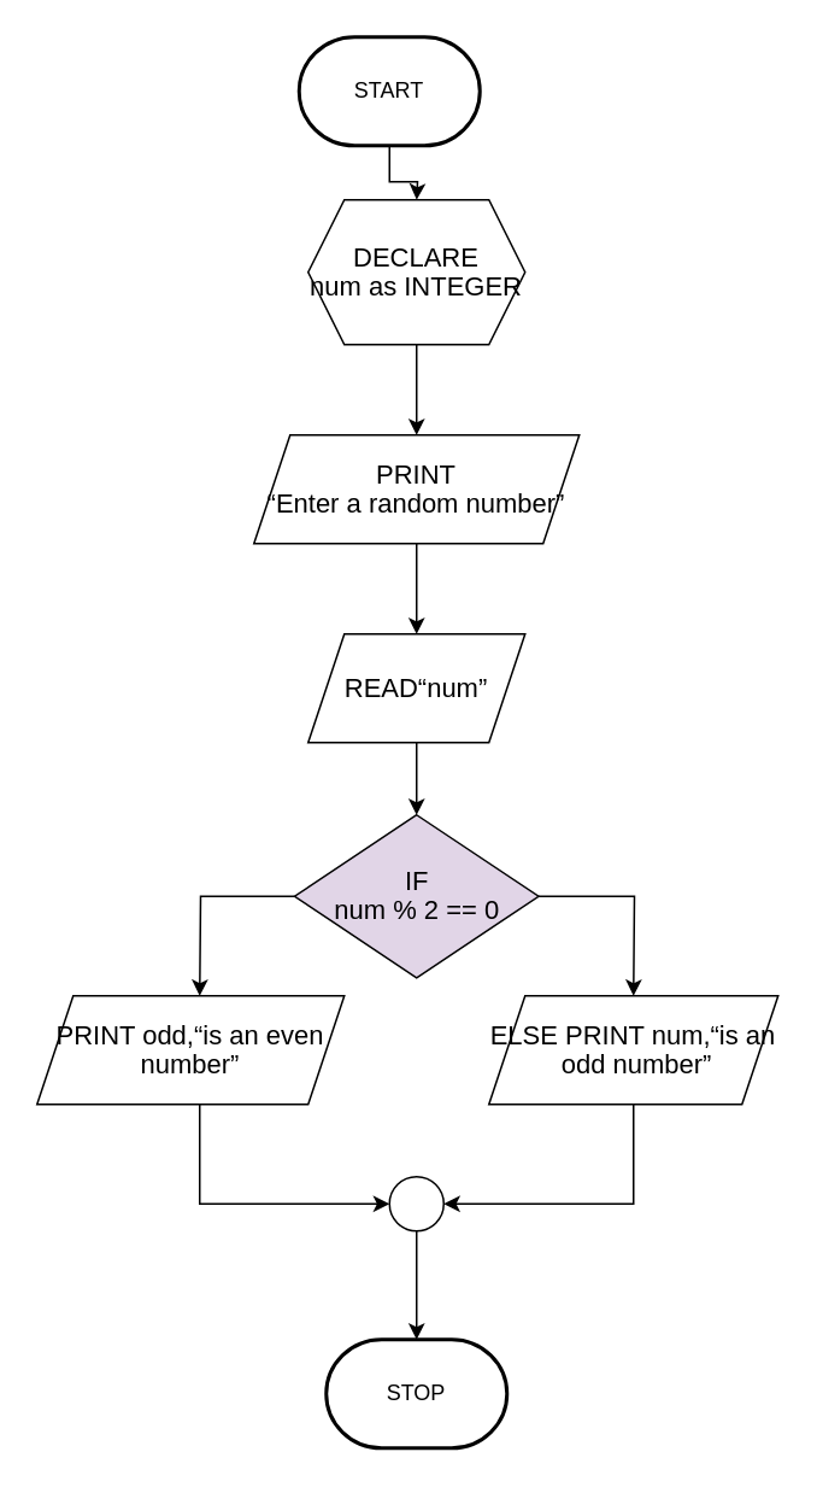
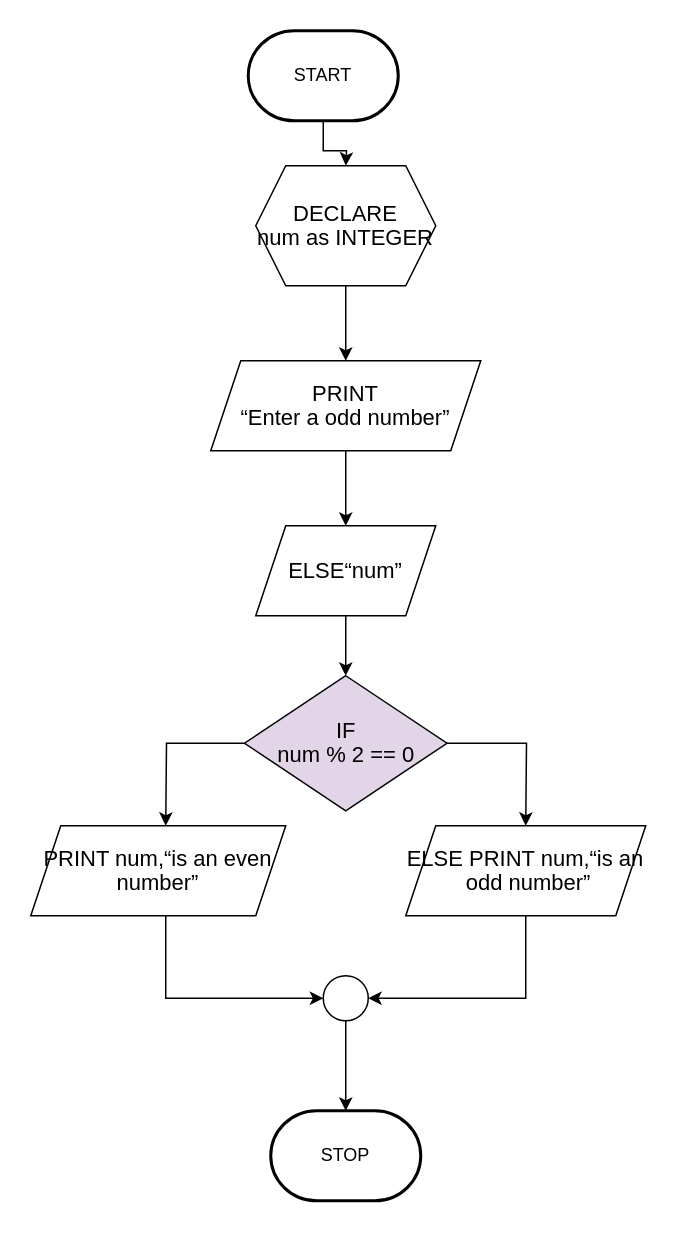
  <mxCell id="0" />
  <mxCell id="1" parent="0" />
  <mxCell id="2" style="edgeStyle=orthogonalEdgeStyle;rounded=0;orthogonalLoop=1;jettySize=auto;html=1;" edge="1" parent="1" source="3"><mxGeometry relative="1" as="geometry"><mxPoint x="230" y="110" as="targetPoint" /></mxGeometry></mxCell>
  <mxCell id="3" value="START" style="strokeWidth=2;html=1;shape=mxgraph.flowchart.terminator;whiteSpace=wrap;" vertex="1" parent="1"><mxGeometry x="165" y="20" width="100" height="60" as="geometry" /></mxCell>
  <mxCell id="4" style="edgeStyle=orthogonalEdgeStyle;rounded=0;orthogonalLoop=1;jettySize=auto;html=1;" edge="1" parent="1" source="5"><mxGeometry relative="1" as="geometry"><mxPoint x="230" y="240" as="targetPoint" /></mxGeometry></mxCell>
  <mxCell id="5" value="&lt;span style=&quot;font-size: 11pt; line-height: 103%; font-family: Calibri, sans-serif;&quot;&gt;DECLARE&lt;br/&gt;num as INTEGER&lt;/span&gt;" style="shape=hexagon;perimeter=hexagonPerimeter2;whiteSpace=wrap;html=1;fixedSize=1;" vertex="1" parent="1"><mxGeometry x="170" y="110" width="120" height="80" as="geometry" /></mxCell>
  <mxCell id="6" style="edgeStyle=orthogonalEdgeStyle;rounded=0;orthogonalLoop=1;jettySize=auto;html=1;" edge="1" parent="1" source="7"><mxGeometry relative="1" as="geometry"><mxPoint x="230" y="350" as="targetPoint" /></mxGeometry></mxCell>
- <mxCell id="7" value="&lt;span style=&quot;font-size: 11pt; line-height: 103%; font-family: Calibri, sans-serif;&quot;&gt;PRINT&lt;br/&gt;“Enter a random number”&lt;/span&gt;" style="shape=parallelogram;perimeter=parallelogramPerimeter;whiteSpace=wrap;html=1;fixedSize=1;" vertex="1" parent="1"><mxGeometry x="140" y="240" width="180" height="60" as="geometry" /></mxCell>
+ <mxCell id="7" value="&lt;span style=&quot;font-size: 11pt; line-height: 103%; font-family: Calibri, sans-serif;&quot;&gt;PRINT&lt;br/&gt;“Enter a odd number”&lt;/span&gt;" style="shape=parallelogram;perimeter=parallelogramPerimeter;whiteSpace=wrap;html=1;fixedSize=1;" vertex="1" parent="1"><mxGeometry x="140" y="240" width="180" height="60" as="geometry" /></mxCell>
  <mxCell id="8" style="edgeStyle=orthogonalEdgeStyle;rounded=0;orthogonalLoop=1;jettySize=auto;html=1;" edge="1" parent="1" source="9"><mxGeometry relative="1" as="geometry"><mxPoint x="230" y="450" as="targetPoint" /></mxGeometry></mxCell>
- <mxCell id="9" value="&lt;span style=&quot;font-size: 11pt; line-height: 103%; font-family: Calibri, sans-serif;&quot;&gt;READ“num”&lt;/span&gt;" style="shape=parallelogram;perimeter=parallelogramPerimeter;whiteSpace=wrap;html=1;fixedSize=1;" vertex="1" parent="1"><mxGeometry x="170" y="350" width="120" height="60" as="geometry" /></mxCell>
+ <mxCell id="9" value="&lt;span style=&quot;font-size: 11pt; line-height: 103%; font-family: Calibri, sans-serif;&quot;&gt;ELSE“num”&lt;/span&gt;" style="shape=parallelogram;perimeter=parallelogramPerimeter;whiteSpace=wrap;html=1;fixedSize=1;" vertex="1" parent="1"><mxGeometry x="170" y="350" width="120" height="60" as="geometry" /></mxCell>
  <mxCell id="10" style="edgeStyle=orthogonalEdgeStyle;rounded=0;orthogonalLoop=1;jettySize=auto;html=1;" edge="1" parent="1" source="12"><mxGeometry relative="1" as="geometry"><mxPoint x="110" y="550" as="targetPoint" /></mxGeometry></mxCell>
  <mxCell id="11" style="edgeStyle=orthogonalEdgeStyle;rounded=0;orthogonalLoop=1;jettySize=auto;html=1;" edge="1" parent="1" source="12"><mxGeometry relative="1" as="geometry"><mxPoint x="350" y="550" as="targetPoint" /></mxGeometry></mxCell>
  <mxCell id="12" value="&lt;span style=&quot;font-size: 11pt; line-height: 103%; font-family: Calibri, sans-serif;&quot;&gt;IF&lt;br/&gt;num % 2 == 0&lt;/span&gt;" style="rhombus;whiteSpace=wrap;html=1;fillColor=#e1d5e7;" vertex="1" parent="1"><mxGeometry x="162.5" y="450" width="135" height="90" as="geometry" /></mxCell>
  <mxCell id="13" style="edgeStyle=orthogonalEdgeStyle;rounded=0;orthogonalLoop=1;jettySize=auto;html=1;entryX=0;entryY=0.5;entryDx=0;entryDy=0;" edge="1" parent="1" source="14" target="18"><mxGeometry relative="1" as="geometry"><Array as="points"><mxPoint x="110" y="665" /></Array></mxGeometry></mxCell>
- <mxCell id="14" value="&lt;span style=&quot;font-size: 11pt; line-height: 103%; font-family: Calibri, sans-serif;&quot;&gt;PRINT odd,“is an even number”&lt;/span&gt;" style="shape=parallelogram;perimeter=parallelogramPerimeter;whiteSpace=wrap;html=1;fixedSize=1;" vertex="1" parent="1"><mxGeometry x="20" y="550" width="170" height="60" as="geometry" /></mxCell>
+ <mxCell id="14" value="&lt;span style=&quot;font-size: 11pt; line-height: 103%; font-family: Calibri, sans-serif;&quot;&gt;PRINT num,“is an even number”&lt;/span&gt;" style="shape=parallelogram;perimeter=parallelogramPerimeter;whiteSpace=wrap;html=1;fixedSize=1;" vertex="1" parent="1"><mxGeometry x="20" y="550" width="170" height="60" as="geometry" /></mxCell>
  <mxCell id="15" style="edgeStyle=orthogonalEdgeStyle;rounded=0;orthogonalLoop=1;jettySize=auto;html=1;exitX=0.5;exitY=1;exitDx=0;exitDy=0;entryX=1;entryY=0.5;entryDx=0;entryDy=0;" edge="1" parent="1" source="16" target="18"><mxGeometry relative="1" as="geometry" /></mxCell>
  <mxCell id="16" value="&lt;span style=&quot;font-size: 11pt; line-height: 103%; font-family: Calibri, sans-serif;&quot;&gt;ELSE PRINT num,“is an&lt;br&gt;&amp;nbsp;odd number”&lt;/span&gt;" style="shape=parallelogram;perimeter=parallelogramPerimeter;whiteSpace=wrap;html=1;fixedSize=1;" vertex="1" parent="1"><mxGeometry x="270" y="550" width="160" height="60" as="geometry" /></mxCell>
  <mxCell id="17" style="edgeStyle=orthogonalEdgeStyle;rounded=0;orthogonalLoop=1;jettySize=auto;html=1;" edge="1" parent="1" source="18"><mxGeometry relative="1" as="geometry"><mxPoint x="230" y="740" as="targetPoint" /></mxGeometry></mxCell>
  <mxCell id="18" value="" style="ellipse;whiteSpace=wrap;html=1;aspect=fixed;" vertex="1" parent="1"><mxGeometry x="215" y="650" width="30" height="30" as="geometry" /></mxCell>
  <mxCell id="19" value="STOP" style="strokeWidth=2;html=1;shape=mxgraph.flowchart.terminator;whiteSpace=wrap;" vertex="1" parent="1"><mxGeometry x="180" y="740" width="100" height="60" as="geometry" /></mxCell>
